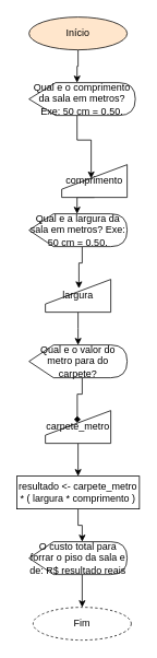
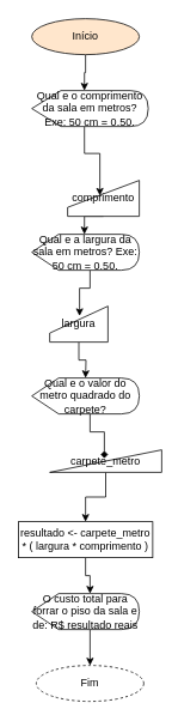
  <mxCell id="0" />
  <mxCell id="1" parent="0" />
  <mxCell id="2" style="edgeStyle=orthogonalEdgeStyle;rounded=0;orthogonalLoop=1;jettySize=auto;html=1;exitX=0.5;exitY=1;exitDx=0;exitDy=0;entryX=0;entryY=0;entryDx=58.75;entryDy=0;entryPerimeter=0;" edge="1" parent="1" source="3" target="5"><mxGeometry relative="1" as="geometry" /></mxCell>
  <mxCell id="3" value="Início" style="ellipse;whiteSpace=wrap;html=1;fillColor=#ffe6cc;" vertex="1" parent="1"><mxGeometry x="35" y="20" width="120" height="40" as="geometry" /></mxCell>
  <mxCell id="4" style="edgeStyle=orthogonalEdgeStyle;rounded=0;orthogonalLoop=1;jettySize=auto;html=1;exitX=0;exitY=0;exitDx=58.75;exitDy=40;exitPerimeter=0;entryX=0.45;entryY=0.425;entryDx=0;entryDy=0;entryPerimeter=0;" edge="1" parent="1" source="5" target="7"><mxGeometry relative="1" as="geometry" /></mxCell>
  <mxCell id="5" value="Qual e o comprimento da sala em metros? Exe: 50 cm = 0.50." style="shape=display;whiteSpace=wrap;html=1;" vertex="1" parent="1"><mxGeometry x="35" y="100" width="130" height="40" as="geometry" /></mxCell>
  <mxCell id="6" style="edgeStyle=orthogonalEdgeStyle;rounded=0;orthogonalLoop=1;jettySize=auto;html=1;exitX=0.5;exitY=1;exitDx=0;exitDy=0;entryX=0;entryY=0;entryDx=58.75;entryDy=0;entryPerimeter=0;" edge="1" parent="1" source="7" target="9"><mxGeometry relative="1" as="geometry" /></mxCell>
  <mxCell id="7" value="comprimento" style="shape=manualInput;whiteSpace=wrap;html=1;" vertex="1" parent="1"><mxGeometry x="75" y="200" width="80" height="40" as="geometry" /></mxCell>
  <mxCell id="8" style="edgeStyle=orthogonalEdgeStyle;rounded=0;orthogonalLoop=1;jettySize=auto;html=1;exitX=0;exitY=0;exitDx=65;exitDy=40;exitPerimeter=0;entryX=0.513;entryY=0.275;entryDx=0;entryDy=0;entryPerimeter=0;" edge="1" parent="1" source="9" target="11"><mxGeometry relative="1" as="geometry" /></mxCell>
  <mxCell id="9" value="Qual e a largura da sala em metros? Exe: 50 cm = 0.50." style="shape=display;whiteSpace=wrap;html=1;" vertex="1" parent="1"><mxGeometry x="35" y="260" width="120" height="40" as="geometry" /></mxCell>
  <mxCell id="10" style="edgeStyle=orthogonalEdgeStyle;rounded=0;orthogonalLoop=1;jettySize=auto;html=1;exitX=0.5;exitY=1;exitDx=0;exitDy=0;entryX=0.5;entryY=0;entryDx=0;entryDy=0;" edge="1" parent="1" source="11"><mxGeometry relative="1" as="geometry"><mxPoint x="95" y="420" as="targetPoint" /></mxGeometry></mxCell>
- <mxCell id="11" value="largura" style="shape=manualInput;whiteSpace=wrap;html=1;" vertex="1" parent="1"><mxGeometry x="55" y="340" width="80" height="40" as="geometry" /></mxCell>
+ <mxCell id="11" value="largura" style="shape=manualInput;whiteSpace=wrap;html=1;" vertex="1" parent="1"><mxGeometry x="55" y="340" width="65" height="40" as="geometry" /></mxCell>
  <mxCell id="12" style="edgeStyle=orthogonalEdgeStyle;rounded=0;orthogonalLoop=1;jettySize=auto;html=1;exitX=0;exitY=0;exitDx=65;exitDy=40;exitPerimeter=0;entryX=0.488;entryY=0.375;entryDx=0;entryDy=0;entryPerimeter=0;endArrow=diamond;" edge="1" parent="1" source="13" target="16"><mxGeometry relative="1" as="geometry" /></mxCell>
- <mxCell id="13" value="Qual e o valor do metro para do carpete?" style="shape=display;whiteSpace=wrap;html=1;" vertex="1" parent="1"><mxGeometry x="35" y="420" width="120" height="40" as="geometry" /></mxCell>
+ <mxCell id="13" value="Qual e o valor do metro quadrado do carpete?" style="shape=display;whiteSpace=wrap;html=1;" vertex="1" parent="1"><mxGeometry x="35" y="420" width="120" height="40" as="geometry" /></mxCell>
  <mxCell id="14" value="Fim" style="ellipse;whiteSpace=wrap;html=1;dashed=1;" vertex="1" parent="1"><mxGeometry x="40" y="740" width="120" height="40" as="geometry" /></mxCell>
  <mxCell id="15" style="edgeStyle=orthogonalEdgeStyle;rounded=0;orthogonalLoop=1;jettySize=auto;html=1;exitX=0.5;exitY=1;exitDx=0;exitDy=0;entryX=0.5;entryY=0;entryDx=0;entryDy=0;" edge="1" parent="1" source="16" target="18"><mxGeometry relative="1" as="geometry" /></mxCell>
- <mxCell id="16" value="carpete_metro" style="shape=manualInput;whiteSpace=wrap;html=1;" vertex="1" parent="1"><mxGeometry x="55" y="500" width="80" height="40" as="geometry" /></mxCell>
+ <mxCell id="16" value="carpete_metro" style="shape=manualInput;whiteSpace=wrap;html=1;" vertex="1" parent="1"><mxGeometry x="55" y="500" width="125" height="25" as="geometry" /></mxCell>
  <mxCell id="17" style="edgeStyle=orthogonalEdgeStyle;rounded=0;orthogonalLoop=1;jettySize=auto;html=1;exitX=0.5;exitY=1;exitDx=0;exitDy=0;entryX=0;entryY=0;entryDx=65;entryDy=0;entryPerimeter=0;" edge="1" parent="1" source="18" target="20"><mxGeometry relative="1" as="geometry" /></mxCell>
  <mxCell id="18" value="resultado &amp;lt;- carpete_metro * ( largura * comprimento )" style="rounded=0;whiteSpace=wrap;html=1;" vertex="1" parent="1"><mxGeometry x="20" y="580" width="150" height="40" as="geometry" /></mxCell>
  <mxCell id="19" style="edgeStyle=orthogonalEdgeStyle;rounded=0;orthogonalLoop=1;jettySize=auto;html=1;exitX=0;exitY=0;exitDx=65;exitDy=40;exitPerimeter=0;entryX=0.5;entryY=0;entryDx=0;entryDy=0;" edge="1" parent="1" source="20" target="14"><mxGeometry relative="1" as="geometry" /></mxCell>
  <mxCell id="20" value="O custo total para forrar o piso da sala e de: R$ resultado reais" style="shape=display;whiteSpace=wrap;html=1;" vertex="1" parent="1"><mxGeometry x="35" y="660" width="120" height="40" as="geometry" /></mxCell>
